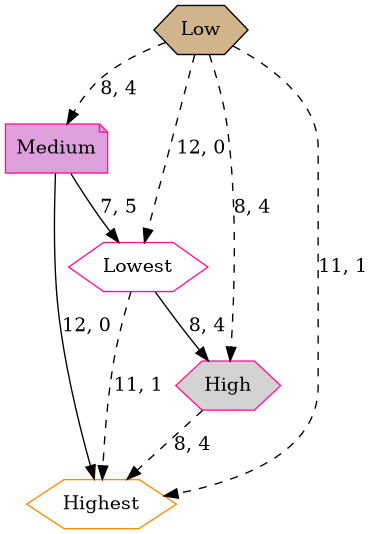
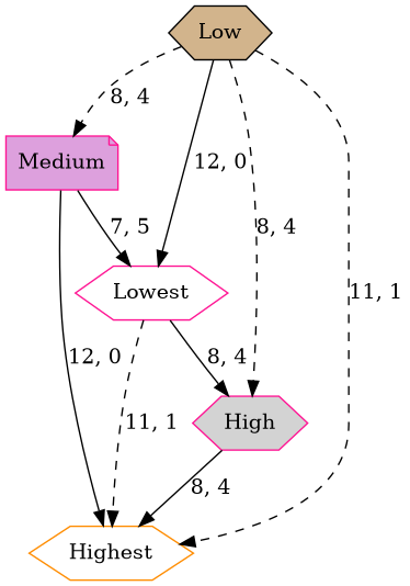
  digraph {
    node [color=deeppink fillcolor=white shape=hexagon style=filled]
    edge [style=solid weight=8]
    High [fillcolor=lightgrey]
    Highest [color=darkorange]
    Medium [fillcolor=plum shape=note]
    Lowest
    Low [color=black fillcolor=tan]
-   High -> Highest [label="8, 4" style=dashed]
+   High -> Highest [label="8, 4"]
    Medium -> Highest [label="12, 0" weight=12]
    Medium -> Lowest [label="7, 5" weight=7]
    Lowest -> High [label="8, 4"]
    Lowest -> Highest [label="11, 1" style=dashed weight=11]
    Low -> High [label="8, 4" style=dashed]
    Low -> Highest [label="11, 1" style=dashed weight=11]
    Low -> Medium [label="8, 4" style=dashed weight=7]
-   Low -> Lowest [label="12, 0" style=dashed weight=12]
+   Low -> Lowest [label="12, 0" weight=12]
  }
